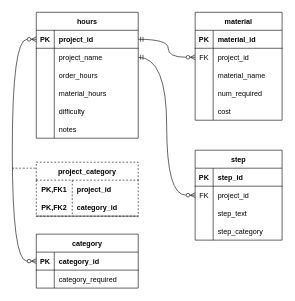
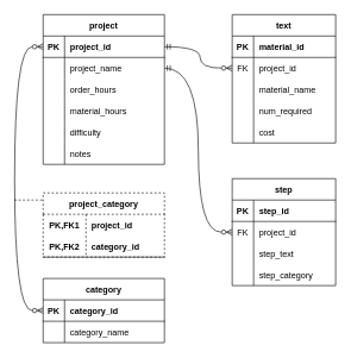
  <mxCell id="0" />
  <mxCell id="1" parent="0" />
- <mxCell id="2" value="hours" style="shape=table;startSize=30;container=1;collapsible=1;childLayout=tableLayout;fixedRows=1;rowLines=0;fontStyle=1;align=center;resizeLast=1;" vertex="1" parent="1"><mxGeometry x="60" y="20" width="170" height="210" as="geometry" /></mxCell>
+ <mxCell id="2" value="project" style="shape=table;startSize=30;container=1;collapsible=1;childLayout=tableLayout;fixedRows=1;rowLines=0;fontStyle=1;align=center;resizeLast=1;" vertex="1" parent="1"><mxGeometry x="60" y="20" width="170" height="210" as="geometry" /></mxCell>
  <mxCell id="3" value="" style="shape=tableRow;horizontal=0;startSize=0;swimlaneHead=0;swimlaneBody=0;fillColor=none;collapsible=0;dropTarget=0;points=[[0,0.5],[1,0.5]];portConstraint=eastwest;top=0;left=0;right=0;bottom=1;" vertex="1" parent="2"><mxGeometry y="30" width="170" height="30" as="geometry" /></mxCell>
  <mxCell id="4" value="PK" style="shape=partialRectangle;connectable=0;fillColor=none;top=0;left=0;bottom=0;right=0;fontStyle=1;overflow=hidden;" vertex="1" parent="3"><mxGeometry width="30" height="30" as="geometry"><mxRectangle width="30" height="30" as="alternateBounds" /></mxGeometry></mxCell>
  <mxCell id="5" value="project_id" style="shape=partialRectangle;connectable=0;fillColor=none;top=0;left=0;bottom=0;right=0;align=left;spacingLeft=6;fontStyle=1;overflow=hidden;" vertex="1" parent="3"><mxGeometry x="30" width="140" height="30" as="geometry"><mxRectangle width="140" height="30" as="alternateBounds" /></mxGeometry></mxCell>
  <mxCell id="6" value="" style="shape=tableRow;horizontal=0;startSize=0;swimlaneHead=0;swimlaneBody=0;fillColor=none;collapsible=0;dropTarget=0;points=[[0,0.5],[1,0.5]];portConstraint=eastwest;top=0;left=0;right=0;bottom=0;" vertex="1" parent="2"><mxGeometry y="60" width="170" height="30" as="geometry" /></mxCell>
  <mxCell id="7" value="" style="shape=partialRectangle;connectable=0;fillColor=none;top=0;left=0;bottom=0;right=0;editable=1;overflow=hidden;" vertex="1" parent="6"><mxGeometry width="30" height="30" as="geometry"><mxRectangle width="30" height="30" as="alternateBounds" /></mxGeometry></mxCell>
  <mxCell id="8" value="project_name" style="shape=partialRectangle;connectable=0;fillColor=none;top=0;left=0;bottom=0;right=0;align=left;spacingLeft=6;overflow=hidden;" vertex="1" parent="6"><mxGeometry x="30" width="140" height="30" as="geometry"><mxRectangle width="140" height="30" as="alternateBounds" /></mxGeometry></mxCell>
  <mxCell id="9" value="" style="shape=tableRow;horizontal=0;startSize=0;swimlaneHead=0;swimlaneBody=0;fillColor=none;collapsible=0;dropTarget=0;points=[[0,0.5],[1,0.5]];portConstraint=eastwest;top=0;left=0;right=0;bottom=0;" vertex="1" parent="2"><mxGeometry y="90" width="170" height="30" as="geometry" /></mxCell>
  <mxCell id="10" value="" style="shape=partialRectangle;connectable=0;fillColor=none;top=0;left=0;bottom=0;right=0;editable=1;overflow=hidden;" vertex="1" parent="9"><mxGeometry width="30" height="30" as="geometry"><mxRectangle width="30" height="30" as="alternateBounds" /></mxGeometry></mxCell>
  <mxCell id="11" value="order_hours" style="shape=partialRectangle;connectable=0;fillColor=none;top=0;left=0;bottom=0;right=0;align=left;spacingLeft=6;overflow=hidden;" vertex="1" parent="9"><mxGeometry x="30" width="140" height="30" as="geometry"><mxRectangle width="140" height="30" as="alternateBounds" /></mxGeometry></mxCell>
  <mxCell id="12" value="" style="shape=tableRow;horizontal=0;startSize=0;swimlaneHead=0;swimlaneBody=0;fillColor=none;collapsible=0;dropTarget=0;points=[[0,0.5],[1,0.5]];portConstraint=eastwest;top=0;left=0;right=0;bottom=0;" vertex="1" parent="2"><mxGeometry y="120" width="170" height="30" as="geometry" /></mxCell>
  <mxCell id="13" value="" style="shape=partialRectangle;connectable=0;fillColor=none;top=0;left=0;bottom=0;right=0;editable=1;overflow=hidden;" vertex="1" parent="12"><mxGeometry width="30" height="30" as="geometry"><mxRectangle width="30" height="30" as="alternateBounds" /></mxGeometry></mxCell>
  <mxCell id="14" value="material_hours" style="shape=partialRectangle;connectable=0;fillColor=none;top=0;left=0;bottom=0;right=0;align=left;spacingLeft=6;overflow=hidden;" vertex="1" parent="12"><mxGeometry x="30" width="140" height="30" as="geometry"><mxRectangle width="140" height="30" as="alternateBounds" /></mxGeometry></mxCell>
  <mxCell id="15" style="shape=tableRow;horizontal=0;startSize=0;swimlaneHead=0;swimlaneBody=0;fillColor=none;collapsible=0;dropTarget=0;points=[[0,0.5],[1,0.5]];portConstraint=eastwest;top=0;left=0;right=0;bottom=0;" vertex="1" parent="2"><mxGeometry y="150" width="170" height="30" as="geometry" /></mxCell>
  <mxCell id="16" style="shape=partialRectangle;connectable=0;fillColor=none;top=0;left=0;bottom=0;right=0;editable=1;overflow=hidden;" vertex="1" parent="15"><mxGeometry width="30" height="30" as="geometry"><mxRectangle width="30" height="30" as="alternateBounds" /></mxGeometry></mxCell>
  <mxCell id="17" value="difficulty" style="shape=partialRectangle;connectable=0;fillColor=none;top=0;left=0;bottom=0;right=0;align=left;spacingLeft=6;overflow=hidden;" vertex="1" parent="15"><mxGeometry x="30" width="140" height="30" as="geometry"><mxRectangle width="140" height="30" as="alternateBounds" /></mxGeometry></mxCell>
  <mxCell id="18" style="shape=tableRow;horizontal=0;startSize=0;swimlaneHead=0;swimlaneBody=0;fillColor=none;collapsible=0;dropTarget=0;points=[[0,0.5],[1,0.5]];portConstraint=eastwest;top=0;left=0;right=0;bottom=0;" vertex="1" parent="2"><mxGeometry y="180" width="170" height="30" as="geometry" /></mxCell>
  <mxCell id="19" style="shape=partialRectangle;connectable=0;fillColor=none;top=0;left=0;bottom=0;right=0;editable=1;overflow=hidden;" vertex="1" parent="18"><mxGeometry width="30" height="30" as="geometry"><mxRectangle width="30" height="30" as="alternateBounds" /></mxGeometry></mxCell>
  <mxCell id="20" value="notes" style="shape=partialRectangle;connectable=0;fillColor=none;top=0;left=0;bottom=0;right=0;align=left;spacingLeft=6;overflow=hidden;" vertex="1" parent="18"><mxGeometry x="30" width="140" height="30" as="geometry"><mxRectangle width="140" height="30" as="alternateBounds" /></mxGeometry></mxCell>
  <mxCell id="21" value="category" style="shape=table;startSize=30;container=1;collapsible=1;childLayout=tableLayout;fixedRows=1;rowLines=0;fontStyle=1;align=center;resizeLast=1;" vertex="1" parent="1"><mxGeometry x="60" y="390" width="170" height="90" as="geometry" /></mxCell>
  <mxCell id="22" value="" style="shape=tableRow;horizontal=0;startSize=0;swimlaneHead=0;swimlaneBody=0;fillColor=none;collapsible=0;dropTarget=0;points=[[0,0.5],[1,0.5]];portConstraint=eastwest;top=0;left=0;right=0;bottom=1;" vertex="1" parent="21"><mxGeometry y="30" width="170" height="30" as="geometry" /></mxCell>
  <mxCell id="23" value="PK" style="shape=partialRectangle;connectable=0;fillColor=none;top=0;left=0;bottom=0;right=0;fontStyle=1;overflow=hidden;" vertex="1" parent="22"><mxGeometry width="30" height="30" as="geometry"><mxRectangle width="30" height="30" as="alternateBounds" /></mxGeometry></mxCell>
  <mxCell id="24" value="category_id" style="shape=partialRectangle;connectable=0;fillColor=none;top=0;left=0;bottom=0;right=0;align=left;spacingLeft=6;fontStyle=1;overflow=hidden;" vertex="1" parent="22"><mxGeometry x="30" width="140" height="30" as="geometry"><mxRectangle width="140" height="30" as="alternateBounds" /></mxGeometry></mxCell>
  <mxCell id="25" value="" style="shape=tableRow;horizontal=0;startSize=0;swimlaneHead=0;swimlaneBody=0;fillColor=none;collapsible=0;dropTarget=0;points=[[0,0.5],[1,0.5]];portConstraint=eastwest;top=0;left=0;right=0;bottom=0;" vertex="1" parent="21"><mxGeometry y="60" width="170" height="30" as="geometry" /></mxCell>
  <mxCell id="26" value="" style="shape=partialRectangle;connectable=0;fillColor=none;top=0;left=0;bottom=0;right=0;editable=1;overflow=hidden;" vertex="1" parent="25"><mxGeometry width="30" height="30" as="geometry"><mxRectangle width="30" height="30" as="alternateBounds" /></mxGeometry></mxCell>
- <mxCell id="27" value="category_required" style="shape=partialRectangle;connectable=0;fillColor=none;top=0;left=0;bottom=0;right=0;align=left;spacingLeft=6;overflow=hidden;" vertex="1" parent="25"><mxGeometry x="30" width="140" height="30" as="geometry"><mxRectangle width="140" height="30" as="alternateBounds" /></mxGeometry></mxCell>
- <mxCell id="28" value="material" style="shape=table;startSize=30;container=1;collapsible=1;childLayout=tableLayout;fixedRows=1;rowLines=0;fontStyle=1;align=center;resizeLast=1;" vertex="1" parent="1"><mxGeometry x="325" y="20" width="145" height="180" as="geometry" /></mxCell>
+ <mxCell id="27" value="category_name" style="shape=partialRectangle;connectable=0;fillColor=none;top=0;left=0;bottom=0;right=0;align=left;spacingLeft=6;overflow=hidden;" vertex="1" parent="25"><mxGeometry x="30" width="140" height="30" as="geometry"><mxRectangle width="140" height="30" as="alternateBounds" /></mxGeometry></mxCell>
+ <mxCell id="28" value="text" style="shape=table;startSize=30;container=1;collapsible=1;childLayout=tableLayout;fixedRows=1;rowLines=0;fontStyle=1;align=center;resizeLast=1;" vertex="1" parent="1"><mxGeometry x="325" y="20" width="145" height="180" as="geometry" /></mxCell>
  <mxCell id="29" value="" style="shape=tableRow;horizontal=0;startSize=0;swimlaneHead=0;swimlaneBody=0;fillColor=none;collapsible=0;dropTarget=0;points=[[0,0.5],[1,0.5]];portConstraint=eastwest;top=0;left=0;right=0;bottom=1;" vertex="1" parent="28"><mxGeometry y="30" width="145" height="30" as="geometry" /></mxCell>
  <mxCell id="30" value="PK" style="shape=partialRectangle;connectable=0;fillColor=none;top=0;left=0;bottom=0;right=0;fontStyle=1;overflow=hidden;" vertex="1" parent="29"><mxGeometry width="30" height="30" as="geometry"><mxRectangle width="30" height="30" as="alternateBounds" /></mxGeometry></mxCell>
  <mxCell id="31" value="material_id" style="shape=partialRectangle;connectable=0;fillColor=none;top=0;left=0;bottom=0;right=0;align=left;spacingLeft=6;fontStyle=1;overflow=hidden;" vertex="1" parent="29"><mxGeometry x="30" width="115" height="30" as="geometry"><mxRectangle width="115" height="30" as="alternateBounds" /></mxGeometry></mxCell>
  <mxCell id="32" value="" style="shape=tableRow;horizontal=0;startSize=0;swimlaneHead=0;swimlaneBody=0;fillColor=none;collapsible=0;dropTarget=0;points=[[0,0.5],[1,0.5]];portConstraint=eastwest;top=0;left=0;right=0;bottom=0;" vertex="1" parent="28"><mxGeometry y="60" width="145" height="30" as="geometry" /></mxCell>
  <mxCell id="33" value="FK" style="shape=partialRectangle;connectable=0;fillColor=none;top=0;left=0;bottom=0;right=0;editable=1;overflow=hidden;" vertex="1" parent="32"><mxGeometry width="30" height="30" as="geometry"><mxRectangle width="30" height="30" as="alternateBounds" /></mxGeometry></mxCell>
  <mxCell id="34" value="project_id" style="shape=partialRectangle;connectable=0;fillColor=none;top=0;left=0;bottom=0;right=0;align=left;spacingLeft=6;overflow=hidden;" vertex="1" parent="32"><mxGeometry x="30" width="115" height="30" as="geometry"><mxRectangle width="115" height="30" as="alternateBounds" /></mxGeometry></mxCell>
  <mxCell id="35" value="" style="shape=tableRow;horizontal=0;startSize=0;swimlaneHead=0;swimlaneBody=0;fillColor=none;collapsible=0;dropTarget=0;points=[[0,0.5],[1,0.5]];portConstraint=eastwest;top=0;left=0;right=0;bottom=0;" vertex="1" parent="28"><mxGeometry y="90" width="145" height="30" as="geometry" /></mxCell>
  <mxCell id="36" value="" style="shape=partialRectangle;connectable=0;fillColor=none;top=0;left=0;bottom=0;right=0;editable=1;overflow=hidden;" vertex="1" parent="35"><mxGeometry width="30" height="30" as="geometry"><mxRectangle width="30" height="30" as="alternateBounds" /></mxGeometry></mxCell>
  <mxCell id="37" value="material_name" style="shape=partialRectangle;connectable=0;fillColor=none;top=0;left=0;bottom=0;right=0;align=left;spacingLeft=6;overflow=hidden;" vertex="1" parent="35"><mxGeometry x="30" width="115" height="30" as="geometry"><mxRectangle width="115" height="30" as="alternateBounds" /></mxGeometry></mxCell>
  <mxCell id="38" value="" style="shape=tableRow;horizontal=0;startSize=0;swimlaneHead=0;swimlaneBody=0;fillColor=none;collapsible=0;dropTarget=0;points=[[0,0.5],[1,0.5]];portConstraint=eastwest;top=0;left=0;right=0;bottom=0;" vertex="1" parent="28"><mxGeometry y="120" width="145" height="30" as="geometry" /></mxCell>
  <mxCell id="39" value="" style="shape=partialRectangle;connectable=0;fillColor=none;top=0;left=0;bottom=0;right=0;editable=1;overflow=hidden;" vertex="1" parent="38"><mxGeometry width="30" height="30" as="geometry"><mxRectangle width="30" height="30" as="alternateBounds" /></mxGeometry></mxCell>
  <mxCell id="40" value="num_required" style="shape=partialRectangle;connectable=0;fillColor=none;top=0;left=0;bottom=0;right=0;align=left;spacingLeft=6;overflow=hidden;" vertex="1" parent="38"><mxGeometry x="30" width="115" height="30" as="geometry"><mxRectangle width="115" height="30" as="alternateBounds" /></mxGeometry></mxCell>
  <mxCell id="41" style="shape=tableRow;horizontal=0;startSize=0;swimlaneHead=0;swimlaneBody=0;fillColor=none;collapsible=0;dropTarget=0;points=[[0,0.5],[1,0.5]];portConstraint=eastwest;top=0;left=0;right=0;bottom=0;" vertex="1" parent="28"><mxGeometry y="150" width="145" height="30" as="geometry" /></mxCell>
  <mxCell id="42" style="shape=partialRectangle;connectable=0;fillColor=none;top=0;left=0;bottom=0;right=0;editable=1;overflow=hidden;" vertex="1" parent="41"><mxGeometry width="30" height="30" as="geometry"><mxRectangle width="30" height="30" as="alternateBounds" /></mxGeometry></mxCell>
  <mxCell id="43" value="cost" style="shape=partialRectangle;connectable=0;fillColor=none;top=0;left=0;bottom=0;right=0;align=left;spacingLeft=6;overflow=hidden;" vertex="1" parent="41"><mxGeometry x="30" width="115" height="30" as="geometry"><mxRectangle width="115" height="30" as="alternateBounds" /></mxGeometry></mxCell>
  <mxCell id="44" value="step" style="shape=table;startSize=30;container=1;collapsible=1;childLayout=tableLayout;fixedRows=1;rowLines=0;fontStyle=1;align=center;resizeLast=1;" vertex="1" parent="1"><mxGeometry x="325" y="250" width="145" height="150" as="geometry" /></mxCell>
  <mxCell id="45" value="" style="shape=tableRow;horizontal=0;startSize=0;swimlaneHead=0;swimlaneBody=0;fillColor=none;collapsible=0;dropTarget=0;points=[[0,0.5],[1,0.5]];portConstraint=eastwest;top=0;left=0;right=0;bottom=1;" vertex="1" parent="44"><mxGeometry y="30" width="145" height="30" as="geometry" /></mxCell>
  <mxCell id="46" value="PK" style="shape=partialRectangle;connectable=0;fillColor=none;top=0;left=0;bottom=0;right=0;fontStyle=1;overflow=hidden;" vertex="1" parent="45"><mxGeometry width="30" height="30" as="geometry"><mxRectangle width="30" height="30" as="alternateBounds" /></mxGeometry></mxCell>
  <mxCell id="47" value="step_id" style="shape=partialRectangle;connectable=0;fillColor=none;top=0;left=0;bottom=0;right=0;align=left;spacingLeft=6;fontStyle=1;overflow=hidden;" vertex="1" parent="45"><mxGeometry x="30" width="115" height="30" as="geometry"><mxRectangle width="115" height="30" as="alternateBounds" /></mxGeometry></mxCell>
  <mxCell id="48" value="" style="shape=tableRow;horizontal=0;startSize=0;swimlaneHead=0;swimlaneBody=0;fillColor=none;collapsible=0;dropTarget=0;points=[[0,0.5],[1,0.5]];portConstraint=eastwest;top=0;left=0;right=0;bottom=0;" vertex="1" parent="44"><mxGeometry y="60" width="145" height="30" as="geometry" /></mxCell>
  <mxCell id="49" value="FK" style="shape=partialRectangle;connectable=0;fillColor=none;top=0;left=0;bottom=0;right=0;editable=1;overflow=hidden;" vertex="1" parent="48"><mxGeometry width="30" height="30" as="geometry"><mxRectangle width="30" height="30" as="alternateBounds" /></mxGeometry></mxCell>
  <mxCell id="50" value="project_id" style="shape=partialRectangle;connectable=0;fillColor=none;top=0;left=0;bottom=0;right=0;align=left;spacingLeft=6;overflow=hidden;" vertex="1" parent="48"><mxGeometry x="30" width="115" height="30" as="geometry"><mxRectangle width="115" height="30" as="alternateBounds" /></mxGeometry></mxCell>
  <mxCell id="51" value="" style="shape=tableRow;horizontal=0;startSize=0;swimlaneHead=0;swimlaneBody=0;fillColor=none;collapsible=0;dropTarget=0;points=[[0,0.5],[1,0.5]];portConstraint=eastwest;top=0;left=0;right=0;bottom=0;" vertex="1" parent="44"><mxGeometry y="90" width="145" height="30" as="geometry" /></mxCell>
  <mxCell id="52" value="" style="shape=partialRectangle;connectable=0;fillColor=none;top=0;left=0;bottom=0;right=0;editable=1;overflow=hidden;" vertex="1" parent="51"><mxGeometry width="30" height="30" as="geometry"><mxRectangle width="30" height="30" as="alternateBounds" /></mxGeometry></mxCell>
  <mxCell id="53" value="step_text" style="shape=partialRectangle;connectable=0;fillColor=none;top=0;left=0;bottom=0;right=0;align=left;spacingLeft=6;overflow=hidden;" vertex="1" parent="51"><mxGeometry x="30" width="115" height="30" as="geometry"><mxRectangle width="115" height="30" as="alternateBounds" /></mxGeometry></mxCell>
  <mxCell id="54" value="" style="shape=tableRow;horizontal=0;startSize=0;swimlaneHead=0;swimlaneBody=0;fillColor=none;collapsible=0;dropTarget=0;points=[[0,0.5],[1,0.5]];portConstraint=eastwest;top=0;left=0;right=0;bottom=0;" vertex="1" parent="44"><mxGeometry y="120" width="145" height="30" as="geometry" /></mxCell>
  <mxCell id="55" value="" style="shape=partialRectangle;connectable=0;fillColor=none;top=0;left=0;bottom=0;right=0;editable=1;overflow=hidden;" vertex="1" parent="54"><mxGeometry width="30" height="30" as="geometry"><mxRectangle width="30" height="30" as="alternateBounds" /></mxGeometry></mxCell>
  <mxCell id="56" value="step_category" style="shape=partialRectangle;connectable=0;fillColor=none;top=0;left=0;bottom=0;right=0;align=left;spacingLeft=6;overflow=hidden;" vertex="1" parent="54"><mxGeometry x="30" width="115" height="30" as="geometry"><mxRectangle width="115" height="30" as="alternateBounds" /></mxGeometry></mxCell>
  <mxCell id="57" value="project_category" style="shape=table;startSize=30;container=1;collapsible=1;childLayout=tableLayout;fixedRows=1;rowLines=0;fontStyle=1;align=center;resizeLast=1;dashed=1;" vertex="1" parent="1"><mxGeometry x="60" y="270" width="170" height="90" as="geometry" /></mxCell>
  <mxCell id="58" value="" style="shape=tableRow;horizontal=0;startSize=0;swimlaneHead=0;swimlaneBody=0;fillColor=none;collapsible=0;dropTarget=0;points=[[0,0.5],[1,0.5]];portConstraint=eastwest;top=0;left=0;right=0;bottom=0;" vertex="1" parent="57"><mxGeometry y="30" width="170" height="30" as="geometry" /></mxCell>
  <mxCell id="59" value="PK,FK1" style="shape=partialRectangle;connectable=0;fillColor=none;top=0;left=0;bottom=0;right=0;fontStyle=1;overflow=hidden;" vertex="1" parent="58"><mxGeometry width="60" height="30" as="geometry"><mxRectangle width="60" height="30" as="alternateBounds" /></mxGeometry></mxCell>
  <mxCell id="60" value="project_id" style="shape=partialRectangle;connectable=0;fillColor=none;top=0;left=0;bottom=0;right=0;align=left;spacingLeft=6;fontStyle=1;overflow=hidden;" vertex="1" parent="58"><mxGeometry x="60" width="110" height="30" as="geometry"><mxRectangle width="110" height="30" as="alternateBounds" /></mxGeometry></mxCell>
  <mxCell id="61" value="" style="shape=tableRow;horizontal=0;startSize=0;swimlaneHead=0;swimlaneBody=0;fillColor=none;collapsible=0;dropTarget=0;points=[[0,0.5],[1,0.5]];portConstraint=eastwest;top=0;left=0;right=0;bottom=1;" vertex="1" parent="57"><mxGeometry y="60" width="170" height="30" as="geometry" /></mxCell>
  <mxCell id="62" value="PK,FK2" style="shape=partialRectangle;connectable=0;fillColor=none;top=0;left=0;bottom=0;right=0;fontStyle=1;overflow=hidden;" vertex="1" parent="61"><mxGeometry width="60" height="30" as="geometry"><mxRectangle width="60" height="30" as="alternateBounds" /></mxGeometry></mxCell>
  <mxCell id="63" value="category_id" style="shape=partialRectangle;connectable=0;fillColor=none;top=0;left=0;bottom=0;right=0;align=left;spacingLeft=6;fontStyle=1;overflow=hidden;" vertex="1" parent="61"><mxGeometry x="60" width="110" height="30" as="geometry"><mxRectangle width="110" height="30" as="alternateBounds" /></mxGeometry></mxCell>
  <mxCell id="64" value="" style="endArrow=ERzeroToMany;html=1;rounded=0;exitX=0;exitY=0.5;exitDx=0;exitDy=0;edgeStyle=orthogonalEdgeStyle;curved=1;startArrow=ERzeroToMany;startFill=0;endFill=0;" edge="1" parent="1" source="22"><mxGeometry relative="1" as="geometry"><mxPoint x="20" y="250" as="sourcePoint" /><mxPoint x="60" y="65" as="targetPoint" /><Array as="points"><mxPoint x="20" y="435" /><mxPoint x="20" y="65" /></Array></mxGeometry></mxCell>
  <mxCell id="65" value="" style="endArrow=none;html=1;rounded=0;curved=1;dashed=1;" edge="1" parent="1"><mxGeometry relative="1" as="geometry"><mxPoint x="20" y="280" as="sourcePoint" /><mxPoint x="60" y="280" as="targetPoint" /></mxGeometry></mxCell>
  <mxCell id="66" value="" style="endArrow=ERzeroToMany;html=1;rounded=0;entryX=0;entryY=0.5;entryDx=0;entryDy=0;exitX=1;exitY=0.5;exitDx=0;exitDy=0;edgeStyle=orthogonalEdgeStyle;curved=1;startArrow=ERmandOne;startFill=0;endFill=0;" edge="1" parent="1" source="3" target="32"><mxGeometry relative="1" as="geometry"><mxPoint x="230" y="540" as="sourcePoint" /><mxPoint x="300" y="100" as="targetPoint" /><Array as="points"><mxPoint x="280" y="65" /><mxPoint x="280" y="95" /></Array></mxGeometry></mxCell>
  <mxCell id="67" value="" style="endArrow=ERzeroToMany;html=1;rounded=0;curved=1;entryX=0;entryY=0.5;entryDx=0;entryDy=0;exitX=1;exitY=0.5;exitDx=0;exitDy=0;edgeStyle=orthogonalEdgeStyle;startArrow=ERmandOne;startFill=0;endFill=0;" edge="1" parent="1" source="6" target="48"><mxGeometry relative="1" as="geometry"><mxPoint x="250" y="520" as="sourcePoint" /><mxPoint x="410" y="520" as="targetPoint" /></mxGeometry></mxCell>
